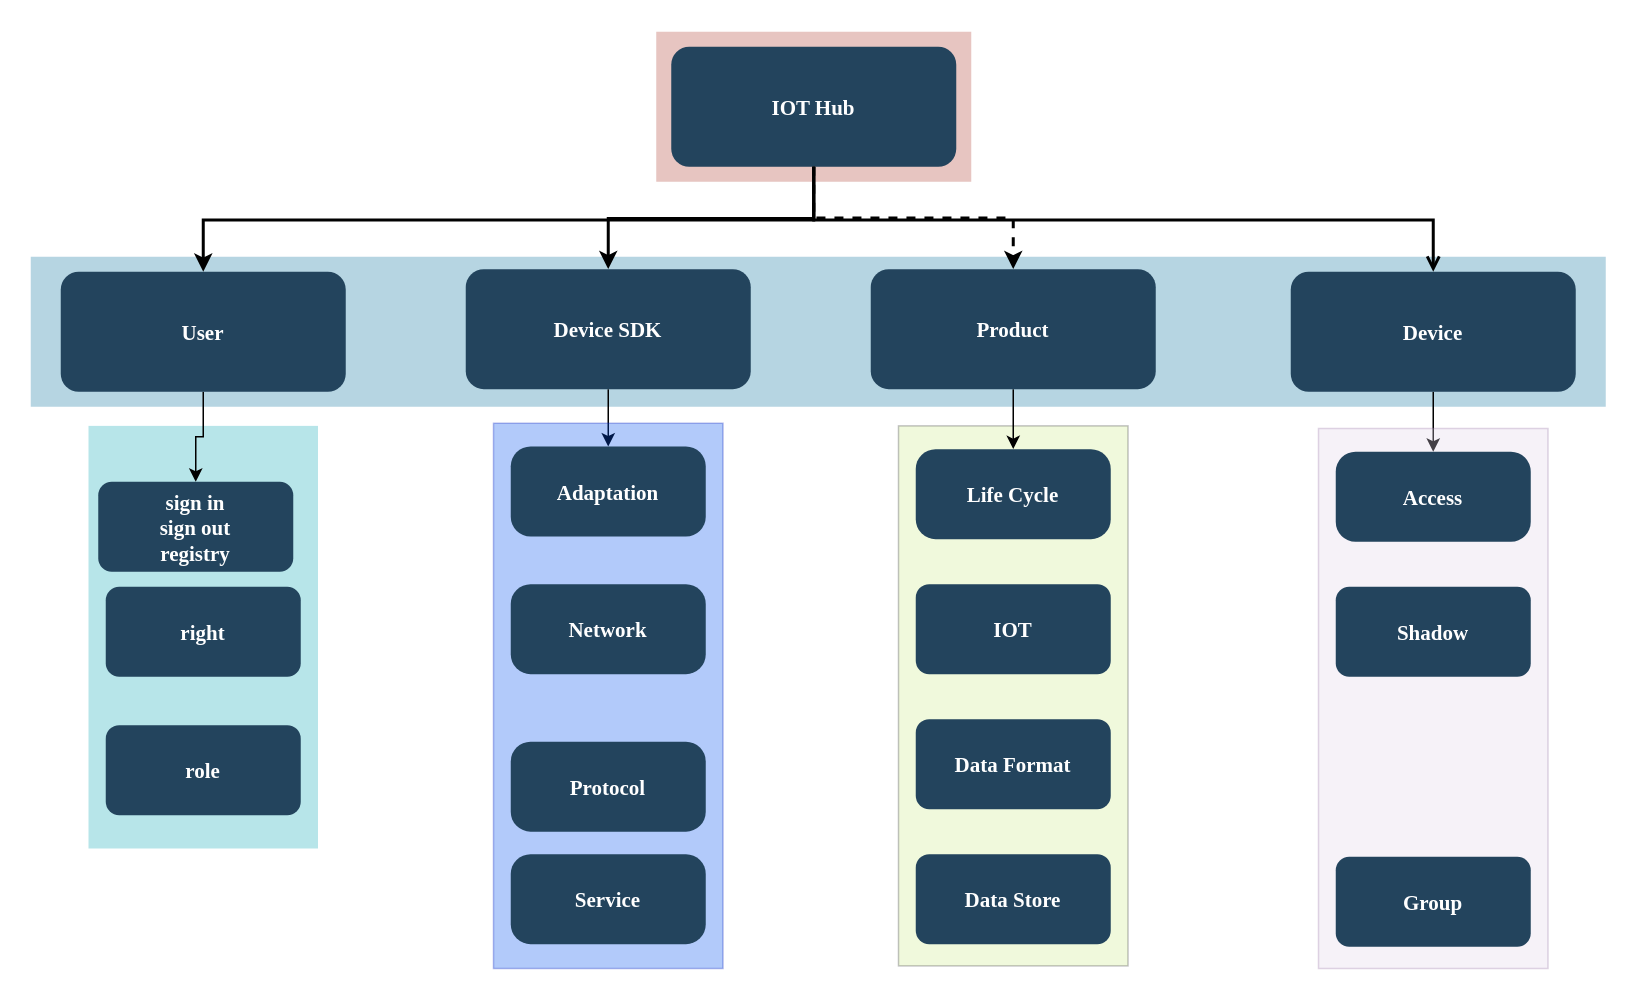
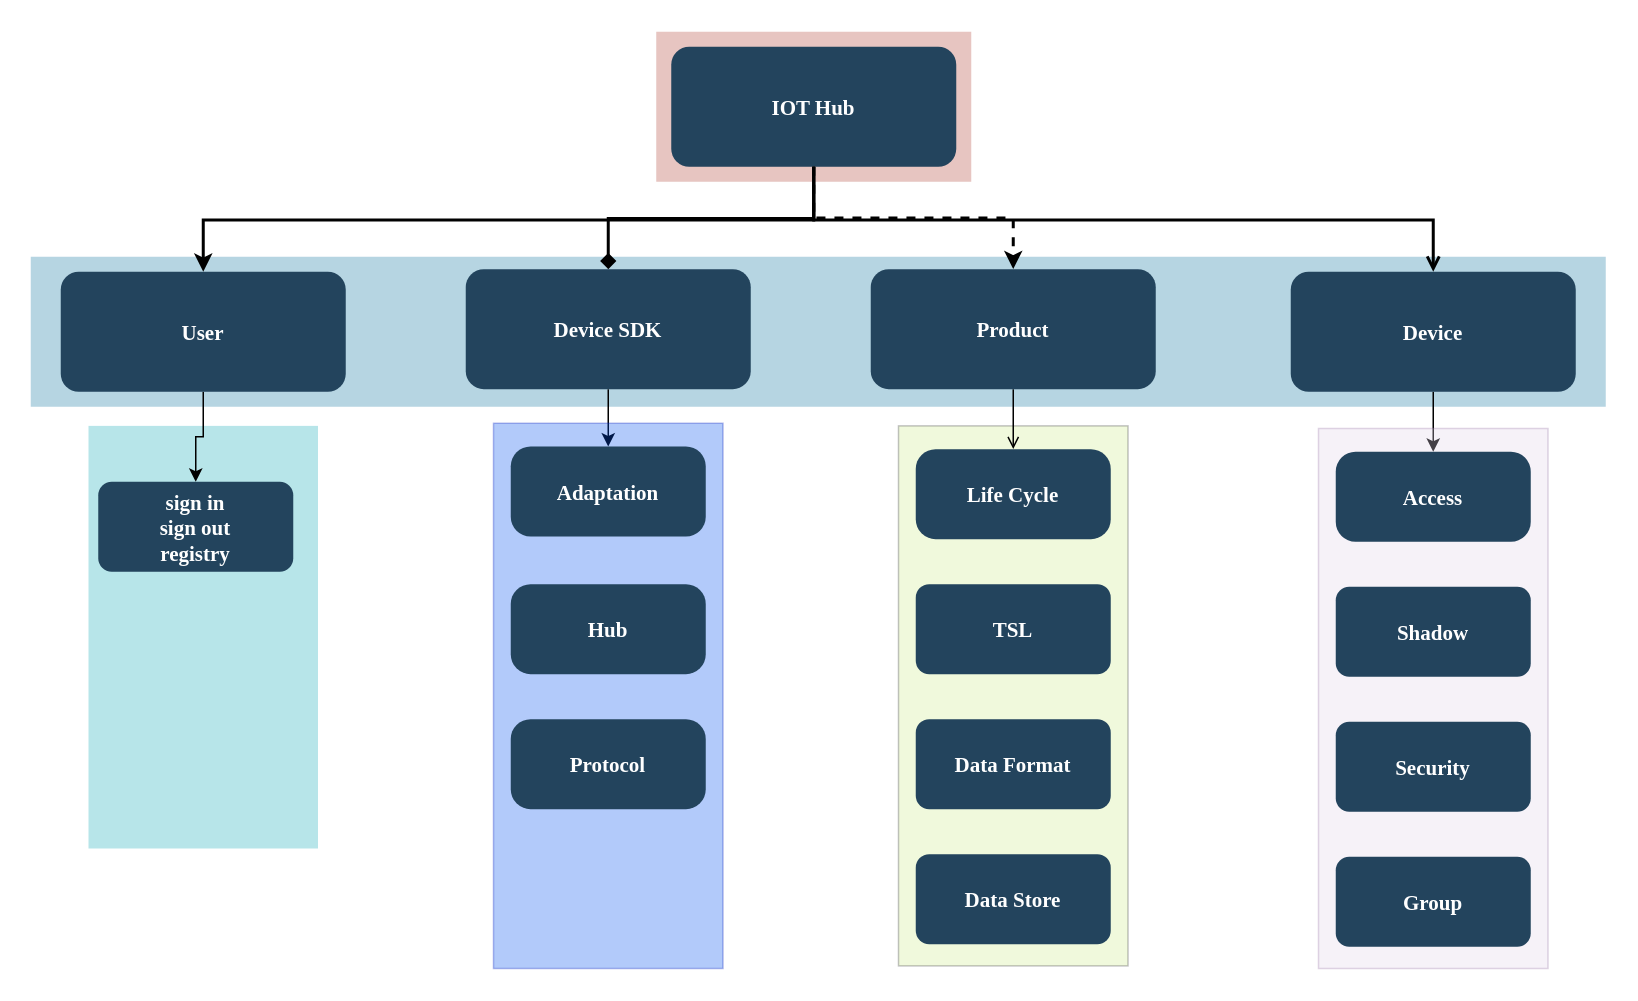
  <mxCell id="0" />
  <mxCell id="1" parent="0" />
  <mxCell id="2" value="" style="fillColor=#cdeb8b;opacity=30;strokeColor=#36393d;" parent="1" vertex="1"><mxGeometry x="598.5" y="283.25" width="153" height="360" as="geometry" /></mxCell>
  <mxCell id="3" value="" style="fillColor=#AE4132;strokeColor=none;opacity=30;" parent="1" vertex="1"><mxGeometry x="437" y="20.5" width="210" height="100.0" as="geometry" /></mxCell>
  <mxCell id="4" value="" style="fillColor=#10739E;strokeColor=none;opacity=30;" parent="1" vertex="1"><mxGeometry x="20" y="170.5" width="1050" height="100" as="geometry" /></mxCell>
  <mxCell id="5" value="" style="fillColor=#12AAB5;strokeColor=none;opacity=30;" parent="1" vertex="1"><mxGeometry x="58.5" y="283.25" width="153" height="281.75" as="geometry" /></mxCell>
  <mxCell id="6" style="edgeStyle=orthogonalEdgeStyle;rounded=0;orthogonalLoop=1;jettySize=auto;html=1;exitX=0.5;exitY=1;exitDx=0;exitDy=0;entryX=0.5;entryY=0;entryDx=0;entryDy=0;strokeWidth=2;dashed=1;" edge="1" parent="1" source="7" target="12"><mxGeometry relative="1" as="geometry" /></mxCell>
  <mxCell id="7" value="IOT Hub" style="rounded=1;fillColor=#23445D;gradientColor=none;strokeColor=none;fontColor=#FFFFFF;fontStyle=1;fontFamily=Tahoma;fontSize=14" parent="1" vertex="1"><mxGeometry x="447" y="30.5" width="190" height="80" as="geometry" /></mxCell>
  <mxCell id="8" value="" style="edgeStyle=orthogonalEdgeStyle;rounded=0;orthogonalLoop=1;jettySize=auto;html=1;" parent="1" source="9" target="27" edge="1"><mxGeometry relative="1" as="geometry" /></mxCell>
  <mxCell id="9" value="Device" style="rounded=1;fillColor=#23445D;gradientColor=none;strokeColor=none;fontColor=#FFFFFF;fontStyle=1;fontFamily=Tahoma;fontSize=14" parent="1" vertex="1"><mxGeometry x="860" y="180.5" width="190" height="80" as="geometry" /></mxCell>
  <mxCell id="10" value="" style="edgeStyle=elbowEdgeStyle;elbow=vertical;strokeWidth=2;rounded=0;endArrow=open;" parent="1" source="7" target="9" edge="1"><mxGeometry x="337" y="215.5" width="100" height="100" as="geometry"><mxPoint x="27" y="160.5" as="sourcePoint" /><mxPoint x="127" y="60.5" as="targetPoint" /></mxGeometry></mxCell>
- <mxCell id="11" value="" style="edgeStyle=orthogonalEdgeStyle;rounded=0;orthogonalLoop=1;jettySize=auto;html=1;" parent="1" source="12" target="19" edge="1"><mxGeometry relative="1" as="geometry" /></mxCell>
+ <mxCell id="11" value="" style="edgeStyle=orthogonalEdgeStyle;rounded=0;orthogonalLoop=1;jettySize=auto;html=1;endArrow=open;" parent="1" source="12" target="19" edge="1"><mxGeometry relative="1" as="geometry" /></mxCell>
  <mxCell id="12" value="Product" style="rounded=1;fillColor=#23445D;gradientColor=none;strokeColor=none;fontColor=#FFFFFF;fontStyle=1;fontFamily=Tahoma;fontSize=14" parent="1" vertex="1"><mxGeometry x="580" y="178.75" width="190" height="80" as="geometry" /></mxCell>
  <mxCell id="13" value="" style="edgeStyle=orthogonalEdgeStyle;rounded=0;orthogonalLoop=1;jettySize=auto;html=1;" parent="1" source="14" target="30" edge="1"><mxGeometry relative="1" as="geometry" /></mxCell>
  <mxCell id="14" value="Device SDK" style="rounded=1;fillColor=#23445D;gradientColor=none;strokeColor=none;fontColor=#FFFFFF;fontStyle=1;fontFamily=Tahoma;fontSize=14" parent="1" vertex="1"><mxGeometry x="310" y="178.75" width="190" height="80" as="geometry" /></mxCell>
  <mxCell id="15" value="" style="edgeStyle=orthogonalEdgeStyle;rounded=0;orthogonalLoop=1;jettySize=auto;html=1;" parent="1" source="16" target="17" edge="1"><mxGeometry relative="1" as="geometry" /></mxCell>
  <mxCell id="16" value="User" style="rounded=1;fillColor=#23445D;gradientColor=none;strokeColor=none;fontColor=#FFFFFF;fontStyle=1;fontFamily=Tahoma;fontSize=14" parent="1" vertex="1"><mxGeometry x="40" y="180.5" width="190" height="80" as="geometry" /></mxCell>
  <mxCell id="17" value="sign in&#10;sign out&#10;registry" style="rounded=1;fillColor=#23445D;gradientColor=none;strokeColor=none;fontColor=#FFFFFF;fontStyle=1;fontFamily=Tahoma;fontSize=14" parent="1" vertex="1"><mxGeometry x="65" y="320.5" width="130" height="60" as="geometry" /></mxCell>
- <mxCell id="18" value="right" style="rounded=1;fillColor=#23445D;gradientColor=none;strokeColor=none;fontColor=#FFFFFF;fontStyle=1;fontFamily=Tahoma;fontSize=14" parent="1" vertex="1"><mxGeometry x="70" y="390.5" width="130" height="60" as="geometry" /></mxCell>
  <mxCell id="19" value="Life Cycle" style="rounded=1;fillColor=#23445D;gradientColor=none;strokeColor=none;fontColor=#FFFFFF;fontStyle=1;fontFamily=Tahoma;fontSize=14;arcSize=22;" parent="1" vertex="1"><mxGeometry x="610" y="298.75" width="130" height="60" as="geometry" /></mxCell>
- <mxCell id="20" value="IOT" style="rounded=1;fillColor=#23445D;gradientColor=none;strokeColor=none;fontColor=#FFFFFF;fontStyle=1;fontFamily=Tahoma;fontSize=14" parent="1" vertex="1"><mxGeometry x="610" y="388.75" width="130" height="60" as="geometry" /></mxCell>
+ <mxCell id="20" value="TSL" style="rounded=1;fillColor=#23445D;gradientColor=none;strokeColor=none;fontColor=#FFFFFF;fontStyle=1;fontFamily=Tahoma;fontSize=14" parent="1" vertex="1"><mxGeometry x="610" y="388.75" width="130" height="60" as="geometry" /></mxCell>
  <mxCell id="21" value="Data Format" style="rounded=1;fillColor=#23445D;gradientColor=none;strokeColor=none;fontColor=#FFFFFF;fontStyle=1;fontFamily=Tahoma;fontSize=14" parent="1" vertex="1"><mxGeometry x="610" y="478.75" width="130" height="60" as="geometry" /></mxCell>
- <mxCell id="22" value="" style="edgeStyle=elbowEdgeStyle;elbow=vertical;strokeWidth=2;rounded=0" parent="1" source="7" target="14" edge="1"><mxGeometry x="347" y="225.5" width="100" height="100" as="geometry"><mxPoint x="552" y="120.5" as="sourcePoint" /><mxPoint x="1157" y="190.5" as="targetPoint" /></mxGeometry></mxCell>
+ <mxCell id="22" value="" style="edgeStyle=elbowEdgeStyle;elbow=vertical;strokeWidth=2;rounded=0;endArrow=diamond;" parent="1" source="7" target="14" edge="1"><mxGeometry x="347" y="225.5" width="100" height="100" as="geometry"><mxPoint x="552" y="120.5" as="sourcePoint" /><mxPoint x="1157" y="190.5" as="targetPoint" /></mxGeometry></mxCell>
  <mxCell id="23" value="" style="edgeStyle=elbowEdgeStyle;elbow=vertical;strokeWidth=2;rounded=0" parent="1" source="7" target="16" edge="1"><mxGeometry x="-23" y="135.5" width="100" height="100" as="geometry"><mxPoint x="-333" y="80.5" as="sourcePoint" /><mxPoint x="-233" y="-19.5" as="targetPoint" /></mxGeometry></mxCell>
- <mxCell id="24" value="role" style="rounded=1;fillColor=#23445D;gradientColor=none;strokeColor=none;fontColor=#FFFFFF;fontStyle=1;fontFamily=Tahoma;fontSize=14" parent="1" vertex="1"><mxGeometry x="70" y="482.75" width="130" height="60" as="geometry" /></mxCell>
  <mxCell id="25" value="Data Store" style="rounded=1;fillColor=#23445D;gradientColor=none;strokeColor=none;fontColor=#FFFFFF;fontStyle=1;fontFamily=Tahoma;fontSize=14" parent="1" vertex="1"><mxGeometry x="610" y="568.75" width="130" height="60" as="geometry" /></mxCell>
  <mxCell id="26" value="" style="fillColor=#e1d5e7;opacity=30;strokeColor=#9673a6;" parent="1" vertex="1"><mxGeometry x="878.5" y="285" width="153" height="360" as="geometry" /></mxCell>
  <mxCell id="27" value="Access" style="rounded=1;fillColor=#23445D;gradientColor=none;strokeColor=none;fontColor=#FFFFFF;fontStyle=1;fontFamily=Tahoma;fontSize=14;arcSize=22;" parent="1" vertex="1"><mxGeometry x="890" y="300.5" width="130" height="60" as="geometry" /></mxCell>
  <mxCell id="28" value="Shadow" style="rounded=1;fillColor=#23445D;gradientColor=none;strokeColor=none;fontColor=#FFFFFF;fontStyle=1;fontFamily=Tahoma;fontSize=14" parent="1" vertex="1"><mxGeometry x="890" y="390.5" width="130" height="60" as="geometry" /></mxCell>
  <mxCell id="29" value="" style="fillColor=#0050ef;opacity=30;strokeColor=#001DBC;fontColor=#ffffff;" parent="1" vertex="1"><mxGeometry x="328.5" y="281.5" width="153" height="363.5" as="geometry" /></mxCell>
  <mxCell id="30" value="Adaptation" style="rounded=1;fillColor=#23445D;gradientColor=none;strokeColor=none;fontColor=#FFFFFF;fontStyle=1;fontFamily=Tahoma;fontSize=14;arcSize=22;" parent="1" vertex="1"><mxGeometry x="340" y="297" width="130" height="60" as="geometry" /></mxCell>
- <mxCell id="31" value="Network" style="rounded=1;fillColor=#23445D;gradientColor=none;strokeColor=none;fontColor=#FFFFFF;fontStyle=1;fontFamily=Tahoma;fontSize=14;arcSize=22;" parent="1" vertex="1"><mxGeometry x="340" y="388.75" width="130" height="60" as="geometry" /></mxCell>
- <mxCell id="32" value="Protocol" style="rounded=1;fillColor=#23445D;gradientColor=none;strokeColor=none;fontColor=#FFFFFF;fontStyle=1;fontFamily=Tahoma;fontSize=14;arcSize=22;" parent="1" vertex="1"><mxGeometry x="340" y="493.75" width="130" height="60" as="geometry" /></mxCell>
- <mxCell id="33" value="Service" style="rounded=1;fillColor=#23445D;gradientColor=none;strokeColor=none;fontColor=#FFFFFF;fontStyle=1;fontFamily=Tahoma;fontSize=14;arcSize=22;" parent="1" vertex="1"><mxGeometry x="340" y="568.75" width="130" height="60" as="geometry" /></mxCell>
+ <mxCell id="31" value="Hub" style="rounded=1;fillColor=#23445D;gradientColor=none;strokeColor=none;fontColor=#FFFFFF;fontStyle=1;fontFamily=Tahoma;fontSize=14;arcSize=22;" parent="1" vertex="1"><mxGeometry x="340" y="388.75" width="130" height="60" as="geometry" /></mxCell>
+ <mxCell id="32" value="Protocol" style="rounded=1;fillColor=#23445D;gradientColor=none;strokeColor=none;fontColor=#FFFFFF;fontStyle=1;fontFamily=Tahoma;fontSize=14;arcSize=22;" parent="1" vertex="1"><mxGeometry x="340" y="478.75" width="130" height="60" as="geometry" /></mxCell>
+ <mxCell id="34" value="Security" style="rounded=1;fillColor=#23445D;gradientColor=none;strokeColor=none;fontColor=#FFFFFF;fontStyle=1;fontFamily=Tahoma;fontSize=14" parent="1" vertex="1"><mxGeometry x="890" y="480.5" width="130" height="60" as="geometry" /></mxCell>
  <mxCell id="35" value="Group" style="rounded=1;fillColor=#23445D;gradientColor=none;strokeColor=none;fontColor=#FFFFFF;fontStyle=1;fontFamily=Tahoma;fontSize=14" parent="1" vertex="1"><mxGeometry x="890" y="570.5" width="130" height="60" as="geometry" /></mxCell>
